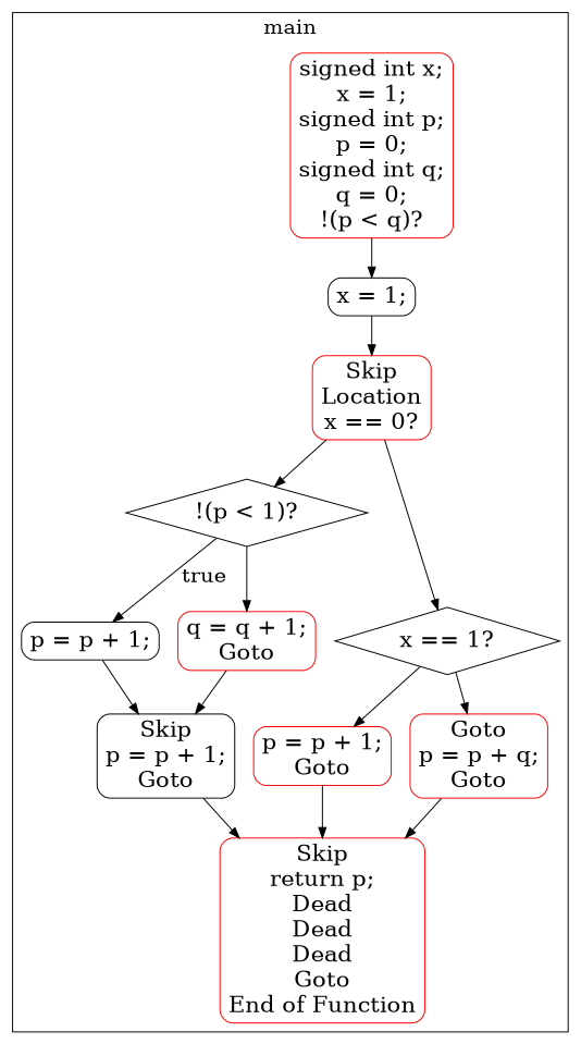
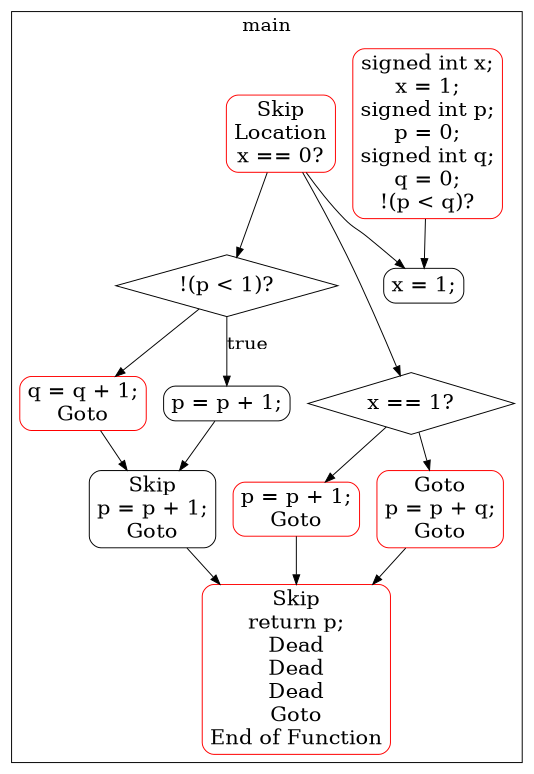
  digraph {
    color=black
    compound=true
    fontsize=20
    node [fontsize=22 shape=Mrecord color=red]
    n1 [label="x = 1;" color=""]
    n2 [label="!(p \< 1)?" shape=diamond color=""]
    n3 [label="p = p + 1;" color=""]
    n4 [label="x == 1?" shape=diamond color=""]
    n5 [label="signed int x;\nx = 1;\nsigned int p;\np = 0;\nsigned int q;\nq = 0;\n!(p \< q)?"]
    n6 [label="Skip\nLocation\nx == 0?"]
    n7 [label="q = q + 1;\nGoto"]
    n8 [label="p = p + 1;\nGoto"]
    n9 [label="Goto\np = p + q;\nGoto"]
    n10 [color=black label="Skip\np = p + 1;\nGoto"]
    n11 [label="Skip\nreturn p;\nDead\nDead\nDead\nGoto\nEnd of Function"]
    subgraph cluster_1 {
      label=main
      n1
      n2
      n3
      n4
      n5
      n6
      n7
      n8
      n9
      n10
      n11
    }
-   n1 -> n6
+   n6 -> n1
    n2 -> n3 [fontsize=20 label=true]
    n2 -> n7
    n3 -> n10
    n4 -> n8
    n4 -> n9
    n5 -> n1
    n6 -> n2
    n6 -> n4
    n7 -> n10
    n8 -> n11
    n9 -> n11
    n10 -> n11
  }
